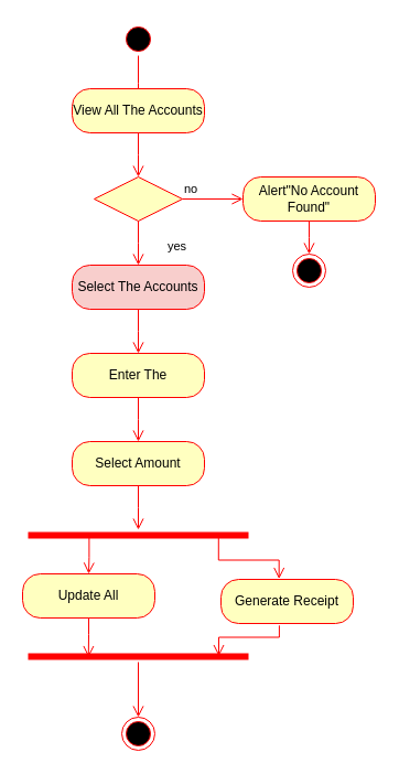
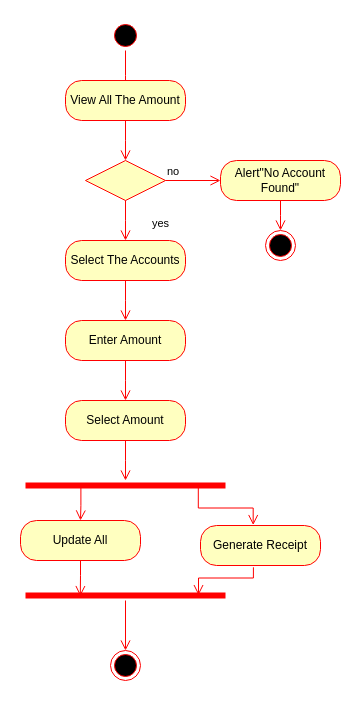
  <mxCell id="0" />
  <mxCell id="1" parent="0" />
  <mxCell id="2" value="" style="ellipse;html=1;shape=startState;fillColor=#000000;strokeColor=#ff0000;" parent="1" vertex="1"><mxGeometry x="110" y="20" width="30" height="30" as="geometry" /></mxCell>
  <mxCell id="3" value="" style="edgeStyle=orthogonalEdgeStyle;html=1;verticalAlign=bottom;endArrow=open;endSize=8;strokeColor=#ff0000;rounded=0;" parent="1" source="2" edge="1"><mxGeometry relative="1" as="geometry"><mxPoint x="125" y="100" as="targetPoint" /></mxGeometry></mxCell>
- <mxCell id="4" value="View All The Accounts" style="rounded=1;whiteSpace=wrap;html=1;arcSize=40;fontColor=#000000;fillColor=#ffffc0;strokeColor=#ff0000;" parent="1" vertex="1"><mxGeometry x="65" y="80" width="120" height="40" as="geometry" /></mxCell>
+ <mxCell id="4" value="View All The Amount" style="rounded=1;whiteSpace=wrap;html=1;arcSize=40;fontColor=#000000;fillColor=#ffffc0;strokeColor=#ff0000;" parent="1" vertex="1"><mxGeometry x="65" y="80" width="120" height="40" as="geometry" /></mxCell>
  <mxCell id="5" value="" style="edgeStyle=orthogonalEdgeStyle;html=1;verticalAlign=bottom;endArrow=open;endSize=8;strokeColor=#ff0000;rounded=0;" parent="1" source="4" edge="1"><mxGeometry relative="1" as="geometry"><mxPoint x="125" y="160" as="targetPoint" /></mxGeometry></mxCell>
  <mxCell id="6" value="" style="rhombus;whiteSpace=wrap;html=1;fontColor=#000000;fillColor=#ffffc0;strokeColor=#ff0000;" parent="1" vertex="1"><mxGeometry x="85" y="160" width="80" height="40" as="geometry" /></mxCell>
  <mxCell id="7" value="no" style="edgeStyle=orthogonalEdgeStyle;html=1;align=left;verticalAlign=bottom;endArrow=open;endSize=8;strokeColor=#ff0000;rounded=0;" parent="1" source="6" edge="1"><mxGeometry x="-1" relative="1" as="geometry"><mxPoint x="220" y="180" as="targetPoint" /></mxGeometry></mxCell>
  <mxCell id="8" value="yes" style="edgeStyle=orthogonalEdgeStyle;html=1;align=left;verticalAlign=top;endArrow=open;endSize=8;strokeColor=#ff0000;rounded=0;" parent="1" source="6" edge="1"><mxGeometry x="-0.506" y="25" relative="1" as="geometry"><mxPoint x="125" y="240" as="targetPoint" /><mxPoint as="offset" /></mxGeometry></mxCell>
  <mxCell id="9" value="Alert&quot;No Account Found&quot;" style="rounded=1;whiteSpace=wrap;html=1;arcSize=40;fontColor=#000000;fillColor=#ffffc0;strokeColor=#ff0000;" parent="1" vertex="1"><mxGeometry x="220" y="160" width="120" height="40" as="geometry" /></mxCell>
  <mxCell id="10" value="" style="edgeStyle=orthogonalEdgeStyle;html=1;verticalAlign=bottom;endArrow=open;endSize=8;strokeColor=#ff0000;rounded=0;" parent="1" source="9" edge="1"><mxGeometry relative="1" as="geometry"><mxPoint x="280" y="230" as="targetPoint" /></mxGeometry></mxCell>
  <mxCell id="11" value="" style="ellipse;html=1;shape=endState;fillColor=#000000;strokeColor=#ff0000;" parent="1" vertex="1"><mxGeometry x="265" y="230" width="30" height="30" as="geometry" /></mxCell>
- <mxCell id="12" value="Select The Accounts" style="rounded=1;whiteSpace=wrap;html=1;arcSize=40;fontColor=#000000;fillColor=#f8cecc;strokeColor=#ff0000;" parent="1" vertex="1"><mxGeometry x="65" y="240" width="120" height="40" as="geometry" /></mxCell>
+ <mxCell id="12" value="Select The Accounts" style="rounded=1;whiteSpace=wrap;html=1;arcSize=40;fontColor=#000000;fillColor=#ffffc0;strokeColor=#ff0000;" parent="1" vertex="1"><mxGeometry x="65" y="240" width="120" height="40" as="geometry" /></mxCell>
  <mxCell id="13" value="" style="edgeStyle=orthogonalEdgeStyle;html=1;verticalAlign=bottom;endArrow=open;endSize=8;strokeColor=#ff0000;rounded=0;" parent="1" source="12" edge="1"><mxGeometry relative="1" as="geometry"><mxPoint x="125" y="320" as="targetPoint" /></mxGeometry></mxCell>
- <mxCell id="14" value="Enter The" style="rounded=1;whiteSpace=wrap;html=1;arcSize=40;fontColor=#000000;fillColor=#ffffc0;strokeColor=#ff0000;" parent="1" vertex="1"><mxGeometry x="65" y="320" width="120" height="40" as="geometry" /></mxCell>
+ <mxCell id="14" value="Enter Amount" style="rounded=1;whiteSpace=wrap;html=1;arcSize=40;fontColor=#000000;fillColor=#ffffc0;strokeColor=#ff0000;" parent="1" vertex="1"><mxGeometry x="65" y="320" width="120" height="40" as="geometry" /></mxCell>
  <mxCell id="15" value="" style="edgeStyle=orthogonalEdgeStyle;html=1;verticalAlign=bottom;endArrow=open;endSize=8;strokeColor=#ff0000;rounded=0;" parent="1" source="14" edge="1"><mxGeometry relative="1" as="geometry"><mxPoint x="125" y="400" as="targetPoint" /></mxGeometry></mxCell>
  <mxCell id="16" value="Select Amount" style="rounded=1;whiteSpace=wrap;html=1;arcSize=40;fontColor=#000000;fillColor=#ffffc0;strokeColor=#ff0000;" parent="1" vertex="1"><mxGeometry x="65" y="400" width="120" height="40" as="geometry" /></mxCell>
  <mxCell id="17" value="" style="edgeStyle=orthogonalEdgeStyle;html=1;verticalAlign=bottom;endArrow=open;endSize=8;strokeColor=#ff0000;rounded=0;" parent="1" source="16" edge="1"><mxGeometry relative="1" as="geometry"><mxPoint x="125" y="480" as="targetPoint" /></mxGeometry></mxCell>
  <mxCell id="18" value="" style="shape=line;html=1;strokeWidth=6;strokeColor=#ff0000;" parent="1" vertex="1"><mxGeometry x="25" y="480" width="200" height="10" as="geometry" /></mxCell>
  <mxCell id="19" value="" style="edgeStyle=orthogonalEdgeStyle;html=1;verticalAlign=bottom;endArrow=open;endSize=8;strokeColor=#ff0000;rounded=0;exitX=0.277;exitY=0.722;exitDx=0;exitDy=0;exitPerimeter=0;entryX=0.5;entryY=0;entryDx=0;entryDy=0;" parent="1" source="18" target="21" edge="1"><mxGeometry relative="1" as="geometry"><mxPoint x="75" y="700" as="targetPoint" /><mxPoint x="170" y="380" as="sourcePoint" /></mxGeometry></mxCell>
  <mxCell id="20" value="" style="edgeStyle=orthogonalEdgeStyle;html=1;verticalAlign=bottom;endArrow=open;endSize=8;strokeColor=#ff0000;rounded=0;exitX=0.864;exitY=0.265;exitDx=0;exitDy=0;exitPerimeter=0;entryX=0.439;entryY=-0.011;entryDx=0;entryDy=0;entryPerimeter=0;" parent="1" source="18" target="23" edge="1"><mxGeometry relative="1" as="geometry"><mxPoint x="163" y="700" as="targetPoint" /><mxPoint x="85" y="655" as="sourcePoint" /></mxGeometry></mxCell>
  <mxCell id="21" value="Update All" style="rounded=1;whiteSpace=wrap;html=1;arcSize=40;fontColor=#000000;fillColor=#ffffc0;strokeColor=#ff0000;" parent="1" vertex="1"><mxGeometry x="20" y="520" width="120" height="40" as="geometry" /></mxCell>
  <mxCell id="22" value="" style="edgeStyle=orthogonalEdgeStyle;html=1;verticalAlign=bottom;endArrow=open;endSize=8;strokeColor=#ff0000;rounded=0;exitX=0.5;exitY=1;exitDx=0;exitDy=0;entryX=0.274;entryY=0.561;entryDx=0;entryDy=0;entryPerimeter=0;" parent="1" source="21" edge="1" target="25"><mxGeometry relative="1" as="geometry"><mxPoint x="80" y="800" as="targetPoint" /><mxPoint x="70" y="750" as="sourcePoint" /><Array as="points" /></mxGeometry></mxCell>
  <mxCell id="23" value="Generate Receipt" style="rounded=1;whiteSpace=wrap;html=1;arcSize=40;fontColor=#000000;fillColor=#ffffc0;strokeColor=#ff0000;" parent="1" vertex="1"><mxGeometry x="200" y="525" width="120" height="40" as="geometry" /></mxCell>
  <mxCell id="24" value="" style="edgeStyle=orthogonalEdgeStyle;html=1;verticalAlign=bottom;endArrow=open;endSize=8;strokeColor=#ff0000;rounded=0;exitX=0.441;exitY=1.045;exitDx=0;exitDy=0;exitPerimeter=0;entryX=0.865;entryY=0.461;entryDx=0;entryDy=0;entryPerimeter=0;" parent="1" source="23" edge="1" target="25"><mxGeometry relative="1" as="geometry"><mxPoint x="198" y="800" as="targetPoint" /></mxGeometry></mxCell>
  <mxCell id="25" value="" style="shape=line;html=1;strokeWidth=6;strokeColor=#ff0000;" parent="1" vertex="1"><mxGeometry x="25" y="590" width="200" height="10" as="geometry" /></mxCell>
  <mxCell id="26" value="" style="edgeStyle=orthogonalEdgeStyle;html=1;verticalAlign=bottom;endArrow=open;endSize=8;strokeColor=#ff0000;rounded=0;" edge="1" parent="1" source="25" target="27"><mxGeometry relative="1" as="geometry"><mxPoint x="125" y="860" as="targetPoint" /><mxPoint x="125" y="700" as="sourcePoint" /></mxGeometry></mxCell>
  <mxCell id="27" value="-+" style="ellipse;html=1;shape=endState;fillColor=#000000;strokeColor=#ff0000;" parent="1" vertex="1"><mxGeometry x="110" y="650" width="30" height="30" as="geometry" /></mxCell>
